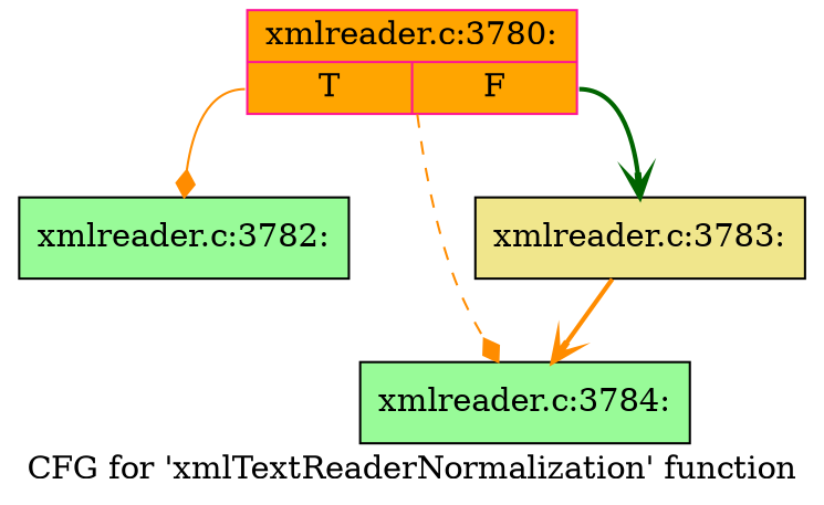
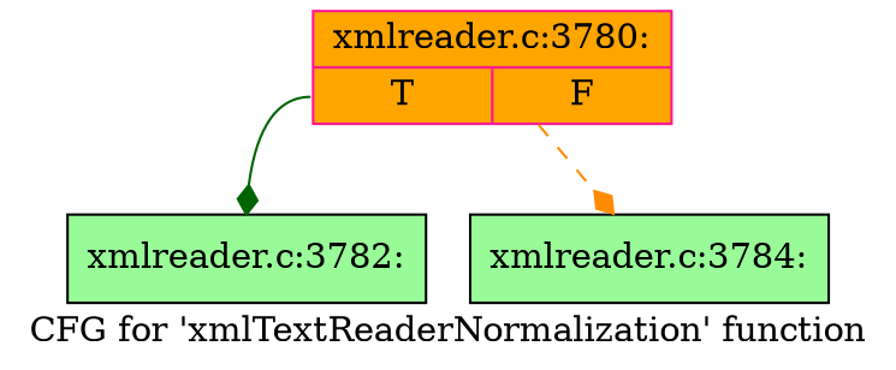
  digraph {
    label="CFG for 'xmlTextReaderNormalization' function"
    node [color=black fillcolor=palegreen shape=record style=filled]
    edge [arrowhead=diamond color=darkgreen style=bold]
    n1 [color=deeppink fillcolor=orange label="{xmlreader.c:3780:|{<s0>T|<s1>F}}"]
    n2 [label="{xmlreader.c:3782:}"]
-   n3 [fillcolor=khaki label="{xmlreader.c:3783:}"]
    n4 [label="{xmlreader.c:3784:}"]
-   n1 -> n2 [color=darkorange style=solid tailport=s0]
-   n1 -> n3 [arrowhead=vee tailport=s1]
+   n1 -> n2 [style=solid tailport=s0]
    n1 -> n4 [color=darkorange style=dashed]
-   n3 -> n4 [arrowhead=vee color=darkorange]
  }
